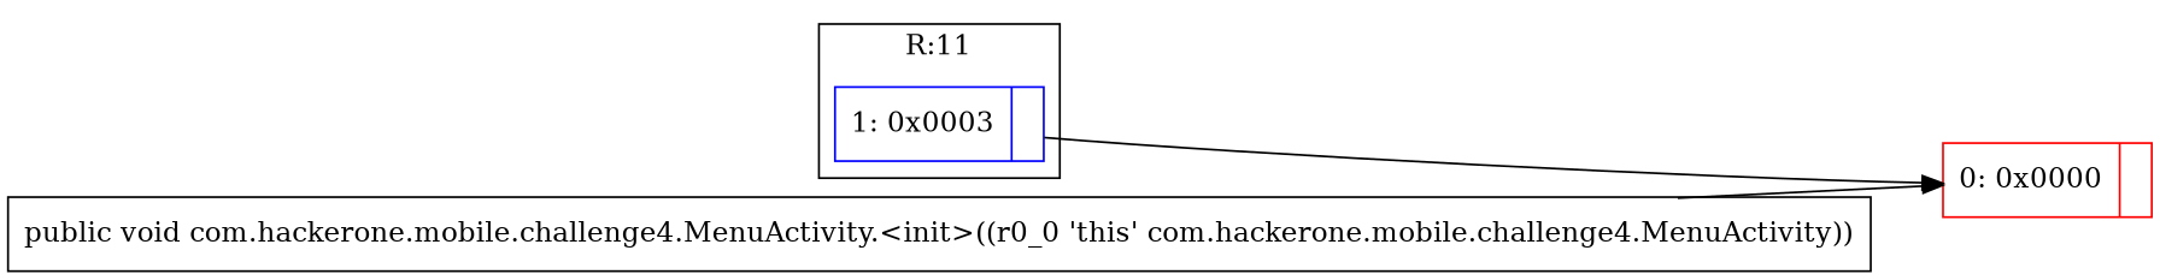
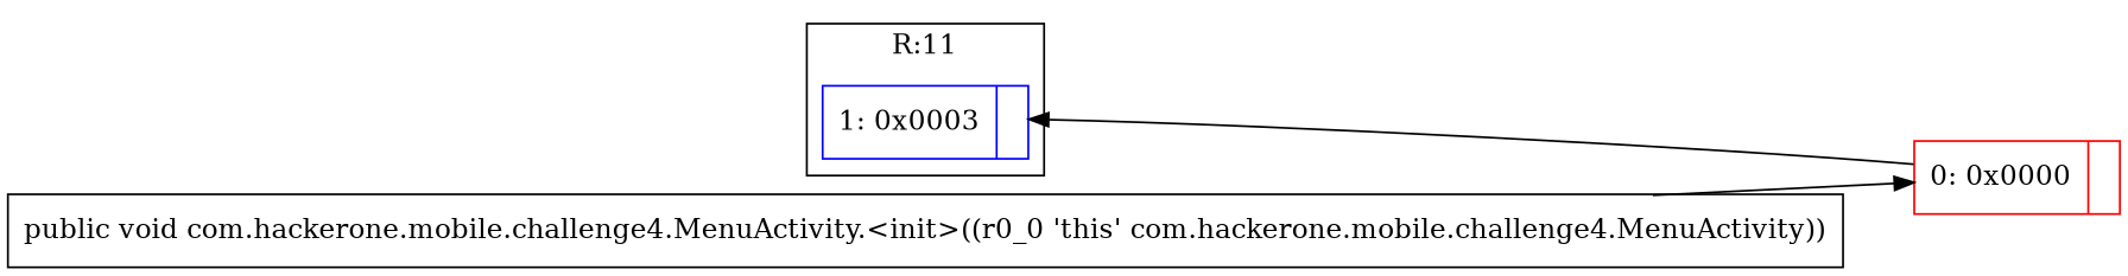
  digraph {
    rankdir=LR
    node [shape=record]
    n1 [color=blue label="{1\:\ 0x0003|\l}"]
    n2 [color=red label="{0\:\ 0x0000|\l}"]
    n3 [label="{public void com.hackerone.mobile.challenge4.MenuActivity.\<init\>((r0_0 'this' com.hackerone.mobile.challenge4.MenuActivity)) }"]
    subgraph cluster_1 {
      label="R:11"
      n1
    }
-   n1 -> n2
+   n2 -> n1
    n3 -> n2
  }
